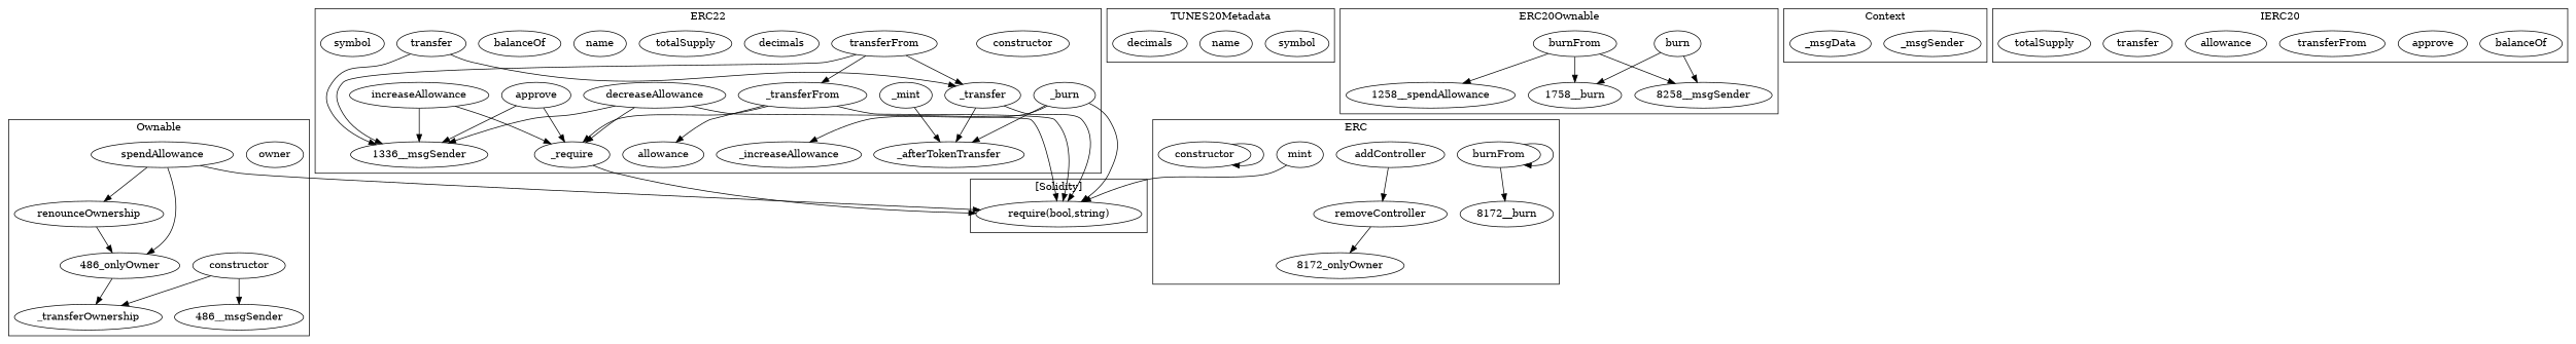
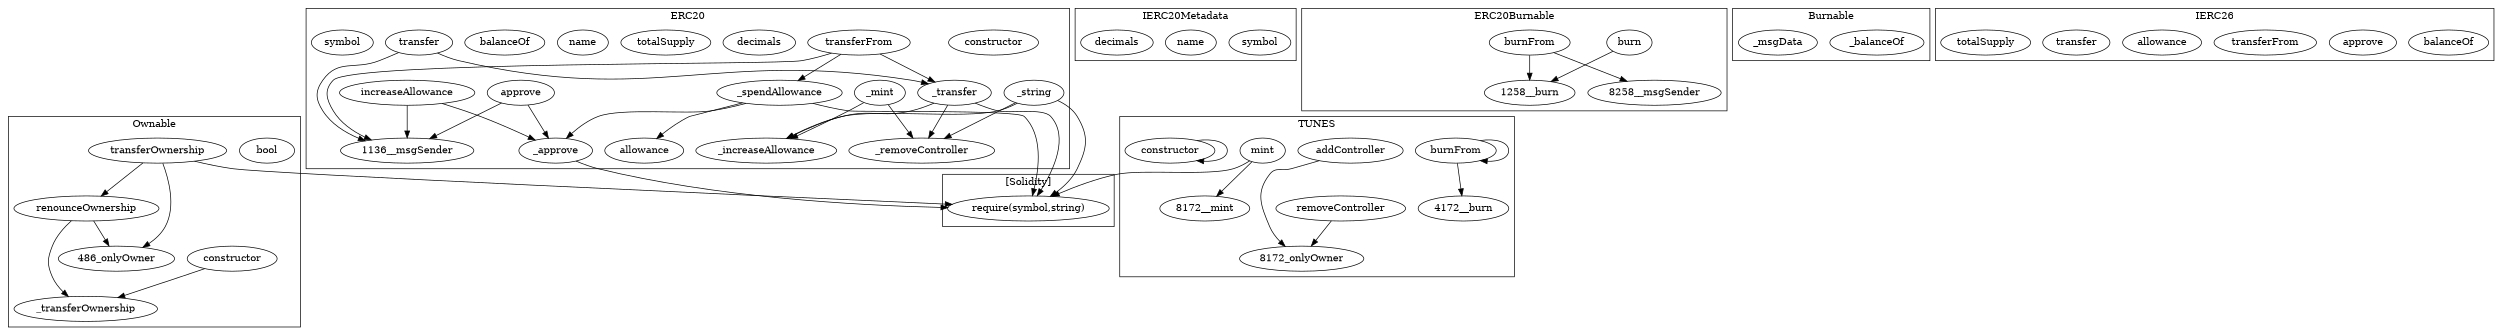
  strict digraph {
    n1 [label=constructor]
    n2 [label=_transferOwnership]
-   "486__msgSender"
-   n4 [label=owner]
-   n5 [label=spendAllowance]
+   n4 [label=bool]
+   n5 [label=transferOwnership]
    "486_onlyOwner"
    n7 [label=renounceOwnership]
    n8 [label=symbol]
    n9 [label=name]
    n10 [label=decimals]
    n11 [label=burn]
    n12 [label="8258__msgSender"]
-   "1258__burn" [label="1758__burn"]
+   "1258__burn"
    n14 [label=burnFrom]
-   "1258__spendAllowance"
    n16 [label=burnFrom]
-   "8172__burn"
+   "8172__burn" [label="4172__burn"]
    n18 [label=removeController]
    "8172_onlyOwner"
    n20 [label=mint]
+   "8172__mint"
    n22 [label=addController]
    n23 [label=constructor]
    n24 [label=constructor]
    n25 [label=transfer]
    n26 [label=_transfer]
-   "1136__msgSender" [label="1336__msgSender"]
+   "1136__msgSender"
    n28 [label=decimals]
-   n29 [label=_afterTokenTransfer]
+   n29 [label=_removeController]
    n30 [label=_increaseAllowance]
    n31 [label=totalSupply]
-   n32 [label=_transferFrom]
+   n32 [label=_spendAllowance]
    n33 [label=allowance]
-   n34 [label=_require]
+   n34 [label=_approve]
    n35 [label=name]
    n36 [label=balanceOf]
-   n37 [label=_burn]
+   n37 [label=_string]
    n38 [label=increaseAllowance]
    n39 [label=transferFrom]
-   n40 [label=decreaseAllowance]
    n41 [label=approve]
    n42 [label=symbol]
    n43 [label=_mint]
-   n44 [label=_msgSender]
+   n44 [label=_balanceOf]
    n45 [label=_msgData]
    n46 [label=balanceOf]
    n47 [label=approve]
    n48 [label=transferFrom]
    n49 [label=allowance]
    n50 [label=transfer]
    n51 [label=totalSupply]
-   "require(bool,string)"
+   "require(bool,string)" [label="require(symbol,string)"]
    subgraph cluster_1 {
      label=Ownable
      n1
      n2
-     "486__msgSender"
      n4
      n5
      "486_onlyOwner"
      n7
    }
    subgraph cluster_2 {
-     label=TUNES20Metadata
+     label=IERC20Metadata
      n8
      n9
      n10
    }
    subgraph cluster_3 {
-     label=ERC20Ownable
+     label=ERC20Burnable
      n11
      n12
      "1258__burn"
      n14
-     "1258__spendAllowance"
    }
    subgraph cluster_4 {
-     label=ERC
+     label=TUNES
      n16
      "8172__burn"
      n18
      "8172_onlyOwner"
      n20
+     "8172__mint"
      n22
      n23
    }
    subgraph cluster_5 {
-     label=ERC22
+     label=ERC20
      n24
      n25
      n26
      "1136__msgSender"
      n28
      n29
      n30
      n31
      n32
      n33
      n34
      n35
      n36
      n37
      n38
      n39
-     n40
      n41
      n42
      n43
    }
    subgraph cluster_6 {
-     label=Context
+     label=Burnable
      n44
      n45
    }
    subgraph cluster_7 {
-     label=IERC20
+     label=IERC26
      n46
      n47
      n48
      n49
      n50
      n51
    }
    subgraph cluster_8 {
      label="[Solidity]"
      "require(bool,string)"
    }
    n1 -> n2
-   n1 -> "486__msgSender"
    n5 -> "486_onlyOwner"
    n5 -> n7
    n5 -> "require(bool,string)"
-   "486_onlyOwner" -> n2
+   n7 -> n2
    n7 -> "486_onlyOwner"
-   n11 -> n12
    n11 -> "1258__burn"
    n14 -> n12
    n14 -> "1258__burn"
-   n14 -> "1258__spendAllowance"
    n16 -> n16
    n16 -> "8172__burn"
    n18 -> "8172_onlyOwner"
+   n20 -> "8172__mint"
    n20 -> "require(bool,string)"
-   n22 -> n18
+   n22 -> "8172_onlyOwner"
    n23 -> n23
    n25 -> n26
    n25 -> "1136__msgSender"
    n26 -> n29
+   n26 -> n30
    n26 -> "require(bool,string)"
    n32 -> n33
    n32 -> n34
    n32 -> "require(bool,string)"
    n34 -> "require(bool,string)"
    n37 -> n29
    n37 -> n30
    n37 -> "require(bool,string)"
    n38 -> "1136__msgSender"
    n38 -> n34
    n39 -> n26
    n39 -> "1136__msgSender"
    n39 -> n32
-   n40 -> "1136__msgSender"
-   n40 -> n34
-   n40 -> "require(bool,string)"
    n41 -> "1136__msgSender"
    n41 -> n34
    n43 -> n29
+   n43 -> n30
  }
